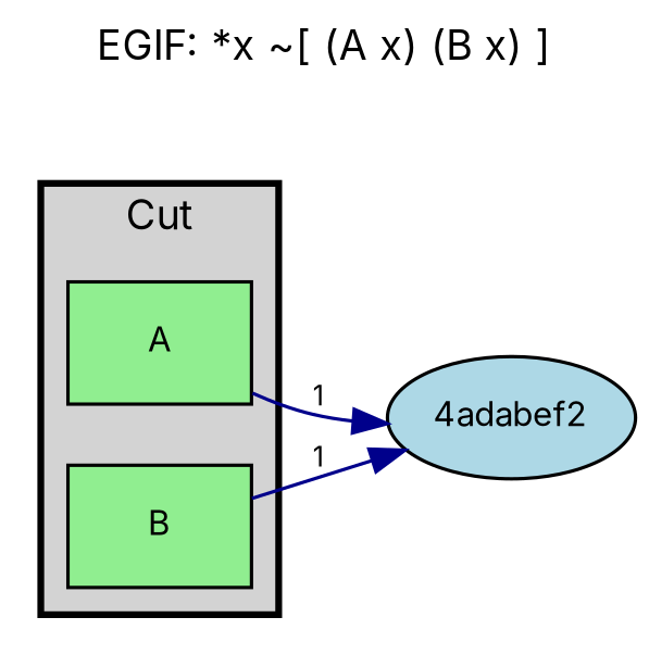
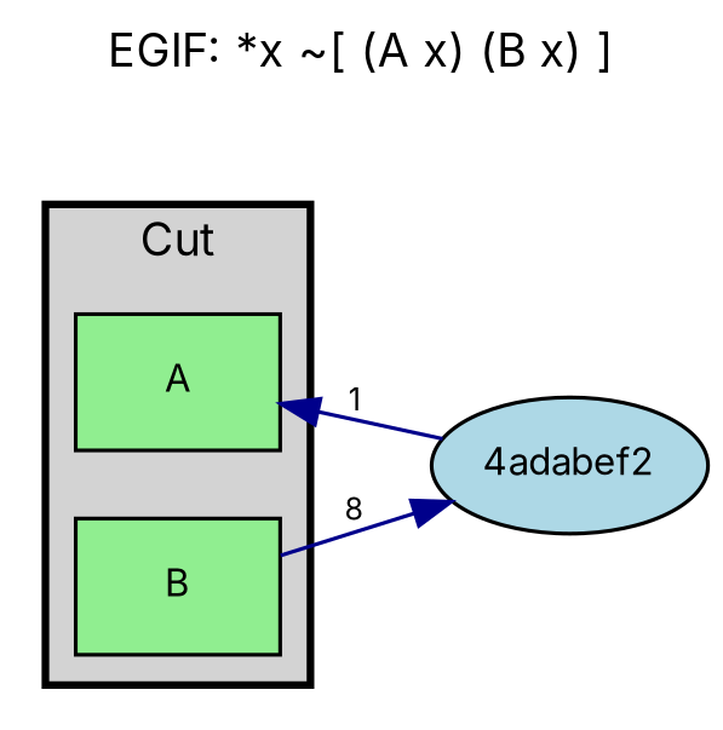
  digraph {
    compound=true
    fontname=Inter
    fontsize=12
    label="EGIF: *x ~[ (A x) (B x) ]"
    labelloc=t
    rankdir=LR
    node [fillcolor=lightgreen fontname=Inter fontsize=10 shape=box style=filled]
    edge [color=darkblue fontname=Inter fontsize=8]
    n1 [label=A]
    n2 [label=B]
    n3 [fillcolor=lightblue label="4adabef2" shape=ellipse]
    subgraph cluster_1 {
      color=black
      fillcolor=lightgray
      label=Cut
      penwidth=2
      style=filled
      n1
      n2
    }
-   n1 -> n3 [label=1]
-   n2 -> n3 [label=1]
+   n3 -> n1 [label=1]
+   n2 -> n3 [label=8]
  }
